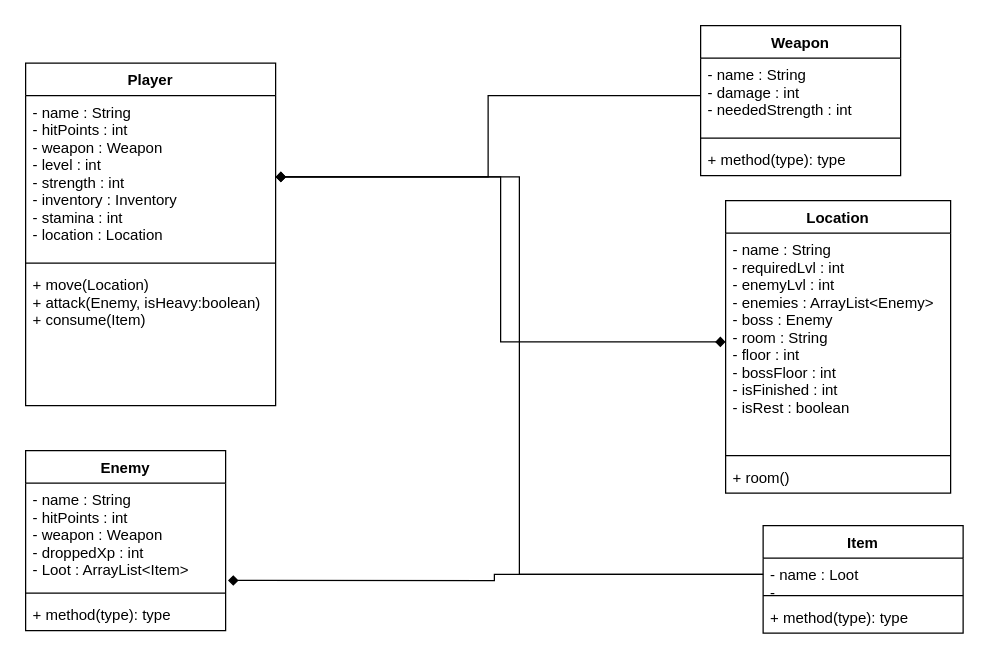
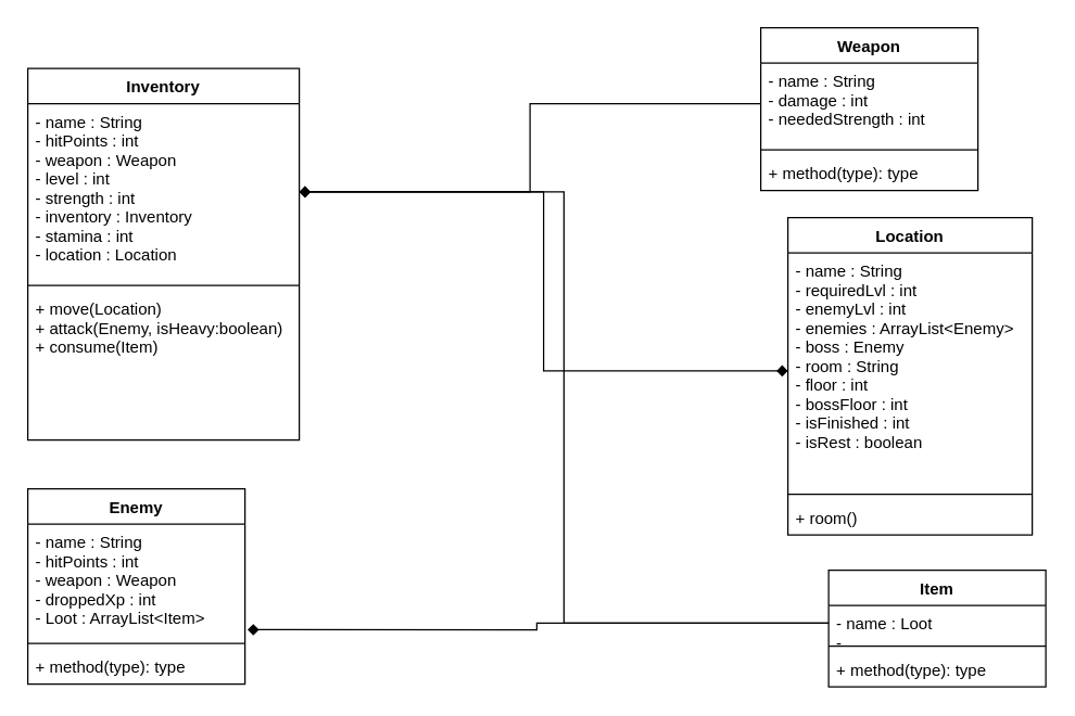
  <mxCell id="0" />
  <mxCell id="1" parent="0" />
- <mxCell id="2" value="Player" style="swimlane;fontStyle=1;align=center;verticalAlign=top;childLayout=stackLayout;horizontal=1;startSize=26;horizontalStack=0;resizeParent=1;resizeParentMax=0;resizeLast=0;collapsible=1;marginBottom=0;resizeWidth=0;resizeHeight=0;resizable=1;autosize=1;overflow=visible;" vertex="1" parent="1"><mxGeometry x="20" y="50" width="200" height="274" as="geometry"><mxRectangle x="180" y="190" width="80" height="30" as="alternateBounds" /></mxGeometry></mxCell>
+ <mxCell id="2" value="Inventory" style="swimlane;fontStyle=1;align=center;verticalAlign=top;childLayout=stackLayout;horizontal=1;startSize=26;horizontalStack=0;resizeParent=1;resizeParentMax=0;resizeLast=0;collapsible=1;marginBottom=0;resizeWidth=0;resizeHeight=0;resizable=1;autosize=1;overflow=visible;" vertex="1" parent="1"><mxGeometry x="20" y="50" width="200" height="274" as="geometry"><mxRectangle x="180" y="190" width="80" height="30" as="alternateBounds" /></mxGeometry></mxCell>
  <mxCell id="3" value="- name : String&#10;- hitPoints : int&#10;- weapon : Weapon&#10;- level : int&#10;- strength : int&#10;- inventory : Inventory&#10;- stamina : int&#10;- location : Location" style="text;strokeColor=none;fillColor=none;align=left;verticalAlign=top;spacingLeft=4;spacingRight=4;overflow=visible;rotatable=0;points=[[0,0.5],[1,0.5]];portConstraint=eastwest;" vertex="1" parent="2"><mxGeometry y="26" width="200" height="130" as="geometry" /></mxCell>
  <mxCell id="4" value="" style="line;strokeWidth=1;fillColor=none;align=left;verticalAlign=middle;spacingTop=-1;spacingLeft=3;spacingRight=3;rotatable=0;labelPosition=right;points=[];portConstraint=eastwest;strokeColor=inherit;" vertex="1" parent="2"><mxGeometry y="156" width="200" height="8" as="geometry" /></mxCell>
  <mxCell id="5" value="+ move(Location)&#10;+ attack(Enemy, isHeavy:boolean)&#10;+ consume(Item)" style="text;strokeColor=none;fillColor=none;align=left;verticalAlign=top;spacingLeft=4;spacingRight=4;overflow=hidden;rotatable=0;points=[[0,0.5],[1,0.5]];portConstraint=eastwest;" vertex="1" parent="2"><mxGeometry y="164" width="200" height="110" as="geometry" /></mxCell>
  <mxCell id="6" value="Weapon" style="swimlane;fontStyle=1;align=center;verticalAlign=top;childLayout=stackLayout;horizontal=1;startSize=26;horizontalStack=0;resizeParent=1;resizeParentMax=0;resizeLast=0;collapsible=1;marginBottom=0;html=0;" vertex="1" parent="1"><mxGeometry x="560" y="20" width="160" height="120" as="geometry" /></mxCell>
  <mxCell id="7" value="- name : String&#10;- damage : int&#10;- neededStrength : int" style="text;strokeColor=none;fillColor=none;align=left;verticalAlign=top;spacingLeft=4;spacingRight=4;overflow=hidden;rotatable=0;points=[[0,0.5],[1,0.5]];portConstraint=eastwest;" vertex="1" parent="6"><mxGeometry y="26" width="160" height="60" as="geometry" /></mxCell>
  <mxCell id="8" value="" style="line;strokeWidth=1;fillColor=none;align=left;verticalAlign=middle;spacingTop=-1;spacingLeft=3;spacingRight=3;rotatable=0;labelPosition=right;points=[];portConstraint=eastwest;strokeColor=inherit;html=0;" vertex="1" parent="6"><mxGeometry y="86" width="160" height="8" as="geometry" /></mxCell>
  <mxCell id="9" value="+ method(type): type" style="text;strokeColor=none;fillColor=none;align=left;verticalAlign=top;spacingLeft=4;spacingRight=4;overflow=hidden;rotatable=0;points=[[0,0.5],[1,0.5]];portConstraint=eastwest;" vertex="1" parent="6"><mxGeometry y="94" width="160" height="26" as="geometry" /></mxCell>
  <mxCell id="10" style="edgeStyle=orthogonalEdgeStyle;rounded=0;orthogonalLoop=1;jettySize=auto;html=1;endArrow=diamond;endFill=0;" edge="1" parent="1" source="7" target="3"><mxGeometry relative="1" as="geometry" /></mxCell>
  <mxCell id="11" value="Location" style="swimlane;fontStyle=1;align=center;verticalAlign=top;childLayout=stackLayout;horizontal=1;startSize=26;horizontalStack=0;resizeParent=1;resizeParentMax=0;resizeLast=0;collapsible=1;marginBottom=0;html=0;" vertex="1" parent="1"><mxGeometry x="580" y="160" width="180" height="234" as="geometry" /></mxCell>
  <mxCell id="12" value="- name : String&#10;- requiredLvl : int&#10;- enemyLvl : int&#10;- enemies : ArrayList&lt;Enemy&gt;&#10;- boss : Enemy&#10;- room : String&#10;- floor : int&#10;- bossFloor : int&#10;- isFinished : int&#10;- isRest : boolean" style="text;strokeColor=none;fillColor=none;align=left;verticalAlign=top;spacingLeft=4;spacingRight=4;overflow=hidden;rotatable=0;points=[[0,0.5],[1,0.5]];portConstraint=eastwest;" vertex="1" parent="11"><mxGeometry y="26" width="180" height="174" as="geometry" /></mxCell>
  <mxCell id="13" value="" style="line;strokeWidth=1;fillColor=none;align=left;verticalAlign=middle;spacingTop=-1;spacingLeft=3;spacingRight=3;rotatable=0;labelPosition=right;points=[];portConstraint=eastwest;strokeColor=inherit;html=0;" vertex="1" parent="11"><mxGeometry y="200" width="180" height="8" as="geometry" /></mxCell>
  <mxCell id="14" value="+ room()&#10;" style="text;strokeColor=none;fillColor=none;align=left;verticalAlign=top;spacingLeft=4;spacingRight=4;overflow=hidden;rotatable=0;points=[[0,0.5],[1,0.5]];portConstraint=eastwest;" vertex="1" parent="11"><mxGeometry y="208" width="180" height="26" as="geometry" /></mxCell>
  <mxCell id="15" style="edgeStyle=orthogonalEdgeStyle;rounded=0;orthogonalLoop=1;jettySize=auto;html=1;endArrow=diamond;endFill=1;" edge="1" parent="1" source="3" target="12"><mxGeometry relative="1" as="geometry" /></mxCell>
  <mxCell id="16" value="Enemy" style="swimlane;fontStyle=1;align=center;verticalAlign=top;childLayout=stackLayout;horizontal=1;startSize=26;horizontalStack=0;resizeParent=1;resizeParentMax=0;resizeLast=0;collapsible=1;marginBottom=0;html=0;" vertex="1" parent="1"><mxGeometry x="20" y="360" width="160" height="144" as="geometry" /></mxCell>
  <mxCell id="17" value="- name : String&#10;- hitPoints : int&#10;- weapon : Weapon&#10;- droppedXp : int&#10;- Loot : ArrayList&lt;Item&gt;" style="text;strokeColor=none;fillColor=none;align=left;verticalAlign=top;spacingLeft=4;spacingRight=4;overflow=hidden;rotatable=0;points=[[0,0.5],[1,0.5]];portConstraint=eastwest;" vertex="1" parent="16"><mxGeometry y="26" width="160" height="84" as="geometry" /></mxCell>
  <mxCell id="18" value="" style="line;strokeWidth=1;fillColor=none;align=left;verticalAlign=middle;spacingTop=-1;spacingLeft=3;spacingRight=3;rotatable=0;labelPosition=right;points=[];portConstraint=eastwest;strokeColor=inherit;html=0;" vertex="1" parent="16"><mxGeometry y="110" width="160" height="8" as="geometry" /></mxCell>
  <mxCell id="19" value="+ method(type): type" style="text;strokeColor=none;fillColor=none;align=left;verticalAlign=top;spacingLeft=4;spacingRight=4;overflow=hidden;rotatable=0;points=[[0,0.5],[1,0.5]];portConstraint=eastwest;" vertex="1" parent="16"><mxGeometry y="118" width="160" height="26" as="geometry" /></mxCell>
  <mxCell id="20" value="Item" style="swimlane;fontStyle=1;align=center;verticalAlign=top;childLayout=stackLayout;horizontal=1;startSize=26;horizontalStack=0;resizeParent=1;resizeParentMax=0;resizeLast=0;collapsible=1;marginBottom=0;html=0;" vertex="1" parent="1"><mxGeometry x="610" y="420" width="160" height="86" as="geometry" /></mxCell>
  <mxCell id="21" value="- name : Loot&#10;- " style="text;strokeColor=none;fillColor=none;align=left;verticalAlign=top;spacingLeft=4;spacingRight=4;overflow=hidden;rotatable=0;points=[[0,0.5],[1,0.5]];portConstraint=eastwest;" vertex="1" parent="20"><mxGeometry y="26" width="160" height="26" as="geometry" /></mxCell>
  <mxCell id="22" value="" style="line;strokeWidth=1;fillColor=none;align=left;verticalAlign=middle;spacingTop=-1;spacingLeft=3;spacingRight=3;rotatable=0;labelPosition=right;points=[];portConstraint=eastwest;strokeColor=inherit;html=0;" vertex="1" parent="20"><mxGeometry y="52" width="160" height="8" as="geometry" /></mxCell>
  <mxCell id="23" value="+ method(type): type" style="text;strokeColor=none;fillColor=none;align=left;verticalAlign=top;spacingLeft=4;spacingRight=4;overflow=hidden;rotatable=0;points=[[0,0.5],[1,0.5]];portConstraint=eastwest;" vertex="1" parent="20"><mxGeometry y="60" width="160" height="26" as="geometry" /></mxCell>
  <mxCell id="24" style="edgeStyle=orthogonalEdgeStyle;rounded=0;orthogonalLoop=1;jettySize=auto;html=1;entryX=1.012;entryY=0.927;entryDx=0;entryDy=0;entryPerimeter=0;endArrow=diamond;endFill=1;" edge="1" parent="1" source="21" target="17"><mxGeometry relative="1" as="geometry" /></mxCell>
  <mxCell id="25" style="edgeStyle=orthogonalEdgeStyle;rounded=0;orthogonalLoop=1;jettySize=auto;html=1;endArrow=diamond;endFill=1;" edge="1" parent="1" source="21" target="3"><mxGeometry relative="1" as="geometry" /></mxCell>
